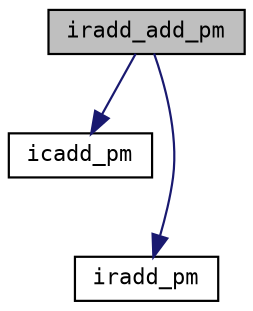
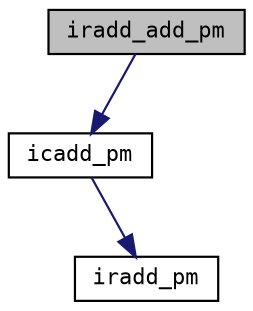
  digraph {
    fontname="DejaVu Sans Mono"
    rankdir=TB
    node [color=black fillcolor=white fontname="DejaVu Sans Mono" fontsize=10 shape=record style=filled]
    edge [color=midnightblue fontname="DejaVu Sans Mono" fontsize=10 labelfontname=Helvetica labelfontsize=10 style=solid]
    n1 [fillcolor=grey75 fontcolor=black height=0.2 label=iradd_add_pm width=0.4]
    n2 [height=0.2 label=icadd_pm width=0.4]
    n3 [height=0.2 label=iradd_pm width=0.4]
    n1 -> n2
-   n1 -> n3
+   n2 -> n3
  }
